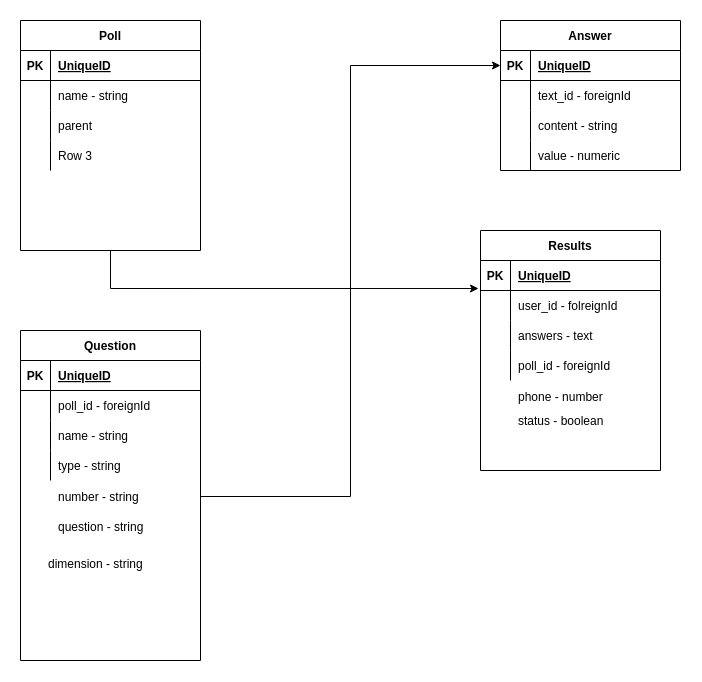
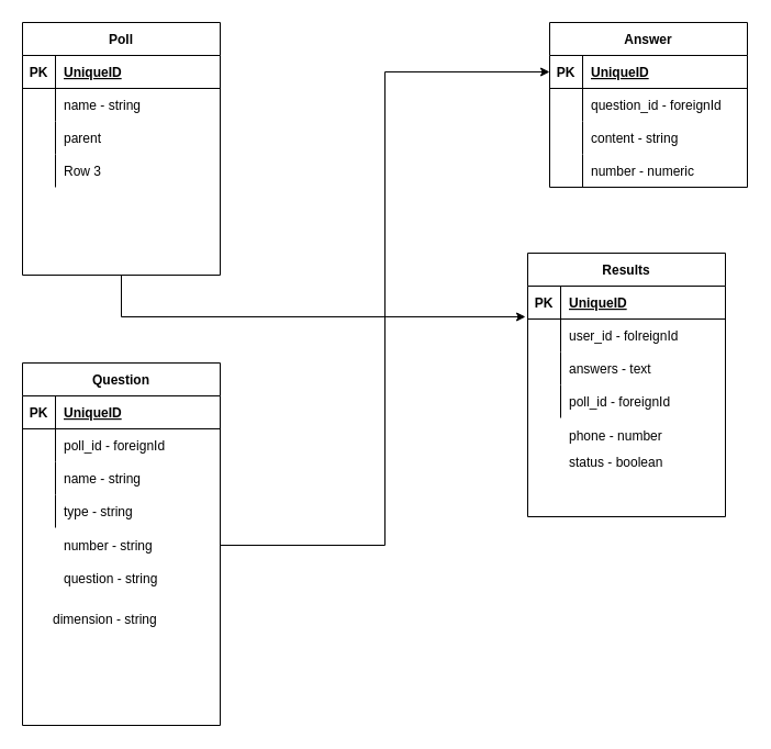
  <mxCell id="0" />
  <mxCell id="1" parent="0" />
  <mxCell id="2" style="edgeStyle=orthogonalEdgeStyle;rounded=0;orthogonalLoop=1;jettySize=auto;html=1;entryX=-0.011;entryY=0.933;entryDx=0;entryDy=0;entryPerimeter=0;" parent="1" source="3" target="49" edge="1"><mxGeometry relative="1" as="geometry" /></mxCell>
  <mxCell id="3" value="Poll" style="shape=table;startSize=30;container=1;collapsible=1;childLayout=tableLayout;fixedRows=1;rowLines=0;fontStyle=1;align=center;resizeLast=1;" parent="1" vertex="1"><mxGeometry x="20" y="20" width="180" height="230" as="geometry"><mxRectangle x="40" y="40" width="70" height="30" as="alternateBounds" /></mxGeometry></mxCell>
  <mxCell id="4" value="" style="shape=tableRow;horizontal=0;startSize=0;swimlaneHead=0;swimlaneBody=0;fillColor=none;collapsible=0;dropTarget=0;points=[[0,0.5],[1,0.5]];portConstraint=eastwest;top=0;left=0;right=0;bottom=1;" parent="3" vertex="1"><mxGeometry y="30" width="180" height="30" as="geometry" /></mxCell>
  <mxCell id="5" value="PK" style="shape=partialRectangle;connectable=0;fillColor=none;top=0;left=0;bottom=0;right=0;fontStyle=1;overflow=hidden;" parent="4" vertex="1"><mxGeometry width="30" height="30" as="geometry"><mxRectangle width="30" height="30" as="alternateBounds" /></mxGeometry></mxCell>
  <mxCell id="6" value="UniqueID" style="shape=partialRectangle;connectable=0;fillColor=none;top=0;left=0;bottom=0;right=0;align=left;spacingLeft=6;fontStyle=5;overflow=hidden;" parent="4" vertex="1"><mxGeometry x="30" width="150" height="30" as="geometry"><mxRectangle width="150" height="30" as="alternateBounds" /></mxGeometry></mxCell>
  <mxCell id="7" value="" style="shape=tableRow;horizontal=0;startSize=0;swimlaneHead=0;swimlaneBody=0;fillColor=none;collapsible=0;dropTarget=0;points=[[0,0.5],[1,0.5]];portConstraint=eastwest;top=0;left=0;right=0;bottom=0;" parent="3" vertex="1"><mxGeometry y="60" width="180" height="30" as="geometry" /></mxCell>
  <mxCell id="8" value="" style="shape=partialRectangle;connectable=0;fillColor=none;top=0;left=0;bottom=0;right=0;editable=1;overflow=hidden;" parent="7" vertex="1"><mxGeometry width="30" height="30" as="geometry"><mxRectangle width="30" height="30" as="alternateBounds" /></mxGeometry></mxCell>
  <mxCell id="9" value="name - string" style="shape=partialRectangle;connectable=0;fillColor=none;top=0;left=0;bottom=0;right=0;align=left;spacingLeft=6;overflow=hidden;" parent="7" vertex="1"><mxGeometry x="30" width="150" height="30" as="geometry"><mxRectangle width="150" height="30" as="alternateBounds" /></mxGeometry></mxCell>
  <mxCell id="10" value="" style="shape=tableRow;horizontal=0;startSize=0;swimlaneHead=0;swimlaneBody=0;fillColor=none;collapsible=0;dropTarget=0;points=[[0,0.5],[1,0.5]];portConstraint=eastwest;top=0;left=0;right=0;bottom=0;" parent="3" vertex="1"><mxGeometry y="90" width="180" height="30" as="geometry" /></mxCell>
  <mxCell id="11" value="" style="shape=partialRectangle;connectable=0;fillColor=none;top=0;left=0;bottom=0;right=0;editable=1;overflow=hidden;" parent="10" vertex="1"><mxGeometry width="30" height="30" as="geometry"><mxRectangle width="30" height="30" as="alternateBounds" /></mxGeometry></mxCell>
  <mxCell id="12" value="parent" style="shape=partialRectangle;connectable=0;fillColor=none;top=0;left=0;bottom=0;right=0;align=left;spacingLeft=6;overflow=hidden;" parent="10" vertex="1"><mxGeometry x="30" width="150" height="30" as="geometry"><mxRectangle width="150" height="30" as="alternateBounds" /></mxGeometry></mxCell>
  <mxCell id="13" value="" style="shape=tableRow;horizontal=0;startSize=0;swimlaneHead=0;swimlaneBody=0;fillColor=none;collapsible=0;dropTarget=0;points=[[0,0.5],[1,0.5]];portConstraint=eastwest;top=0;left=0;right=0;bottom=0;" parent="3" vertex="1"><mxGeometry y="120" width="180" height="30" as="geometry" /></mxCell>
  <mxCell id="14" value="" style="shape=partialRectangle;connectable=0;fillColor=none;top=0;left=0;bottom=0;right=0;editable=1;overflow=hidden;" parent="13" vertex="1"><mxGeometry width="30" height="30" as="geometry"><mxRectangle width="30" height="30" as="alternateBounds" /></mxGeometry></mxCell>
  <mxCell id="15" value="Row 3" style="shape=partialRectangle;connectable=0;fillColor=none;top=0;left=0;bottom=0;right=0;align=left;spacingLeft=6;overflow=hidden;" parent="13" vertex="1"><mxGeometry x="30" width="150" height="30" as="geometry"><mxRectangle width="150" height="30" as="alternateBounds" /></mxGeometry></mxCell>
  <mxCell id="16" value="Question" style="shape=table;startSize=30;container=1;collapsible=1;childLayout=tableLayout;fixedRows=1;rowLines=0;fontStyle=1;align=center;resizeLast=1;" parent="1" vertex="1"><mxGeometry x="20" y="330" width="180" height="330" as="geometry"><mxRectangle x="40" y="40" width="70" height="30" as="alternateBounds" /></mxGeometry></mxCell>
  <mxCell id="17" value="" style="shape=tableRow;horizontal=0;startSize=0;swimlaneHead=0;swimlaneBody=0;fillColor=none;collapsible=0;dropTarget=0;points=[[0,0.5],[1,0.5]];portConstraint=eastwest;top=0;left=0;right=0;bottom=1;" parent="16" vertex="1"><mxGeometry y="30" width="180" height="30" as="geometry" /></mxCell>
  <mxCell id="18" value="PK" style="shape=partialRectangle;connectable=0;fillColor=none;top=0;left=0;bottom=0;right=0;fontStyle=1;overflow=hidden;" parent="17" vertex="1"><mxGeometry width="30" height="30" as="geometry"><mxRectangle width="30" height="30" as="alternateBounds" /></mxGeometry></mxCell>
  <mxCell id="19" value="UniqueID" style="shape=partialRectangle;connectable=0;fillColor=none;top=0;left=0;bottom=0;right=0;align=left;spacingLeft=6;fontStyle=5;overflow=hidden;" parent="17" vertex="1"><mxGeometry x="30" width="150" height="30" as="geometry"><mxRectangle width="150" height="30" as="alternateBounds" /></mxGeometry></mxCell>
  <mxCell id="20" value="" style="shape=tableRow;horizontal=0;startSize=0;swimlaneHead=0;swimlaneBody=0;fillColor=none;collapsible=0;dropTarget=0;points=[[0,0.5],[1,0.5]];portConstraint=eastwest;top=0;left=0;right=0;bottom=0;" parent="16" vertex="1"><mxGeometry y="60" width="180" height="30" as="geometry" /></mxCell>
  <mxCell id="21" value="" style="shape=partialRectangle;connectable=0;fillColor=none;top=0;left=0;bottom=0;right=0;editable=1;overflow=hidden;" parent="20" vertex="1"><mxGeometry width="30" height="30" as="geometry"><mxRectangle width="30" height="30" as="alternateBounds" /></mxGeometry></mxCell>
  <mxCell id="22" value="poll_id - foreignId" style="shape=partialRectangle;connectable=0;fillColor=none;top=0;left=0;bottom=0;right=0;align=left;spacingLeft=6;overflow=hidden;" parent="20" vertex="1"><mxGeometry x="30" width="150" height="30" as="geometry"><mxRectangle width="150" height="30" as="alternateBounds" /></mxGeometry></mxCell>
  <mxCell id="23" value="" style="shape=tableRow;horizontal=0;startSize=0;swimlaneHead=0;swimlaneBody=0;fillColor=none;collapsible=0;dropTarget=0;points=[[0,0.5],[1,0.5]];portConstraint=eastwest;top=0;left=0;right=0;bottom=0;" parent="16" vertex="1"><mxGeometry y="90" width="180" height="30" as="geometry" /></mxCell>
  <mxCell id="24" value="" style="shape=partialRectangle;connectable=0;fillColor=none;top=0;left=0;bottom=0;right=0;editable=1;overflow=hidden;" parent="23" vertex="1"><mxGeometry width="30" height="30" as="geometry"><mxRectangle width="30" height="30" as="alternateBounds" /></mxGeometry></mxCell>
  <mxCell id="25" value="name - string" style="shape=partialRectangle;connectable=0;fillColor=none;top=0;left=0;bottom=0;right=0;align=left;spacingLeft=6;overflow=hidden;" parent="23" vertex="1"><mxGeometry x="30" width="150" height="30" as="geometry"><mxRectangle width="150" height="30" as="alternateBounds" /></mxGeometry></mxCell>
  <mxCell id="26" value="" style="shape=tableRow;horizontal=0;startSize=0;swimlaneHead=0;swimlaneBody=0;fillColor=none;collapsible=0;dropTarget=0;points=[[0,0.5],[1,0.5]];portConstraint=eastwest;top=0;left=0;right=0;bottom=0;" parent="16" vertex="1"><mxGeometry y="120" width="180" height="30" as="geometry" /></mxCell>
  <mxCell id="27" value="" style="shape=partialRectangle;connectable=0;fillColor=none;top=0;left=0;bottom=0;right=0;editable=1;overflow=hidden;" parent="26" vertex="1"><mxGeometry width="30" height="30" as="geometry"><mxRectangle width="30" height="30" as="alternateBounds" /></mxGeometry></mxCell>
  <mxCell id="28" value="type - string" style="shape=partialRectangle;connectable=0;fillColor=none;top=0;left=0;bottom=0;right=0;align=left;spacingLeft=6;overflow=hidden;" parent="26" vertex="1"><mxGeometry x="30" width="150" height="30" as="geometry"><mxRectangle width="150" height="30" as="alternateBounds" /></mxGeometry></mxCell>
  <mxCell id="29" style="edgeStyle=orthogonalEdgeStyle;rounded=0;orthogonalLoop=1;jettySize=auto;html=1;entryX=0;entryY=0.5;entryDx=0;entryDy=0;" parent="1" source="30" target="36" edge="1"><mxGeometry relative="1" as="geometry" /></mxCell>
  <mxCell id="30" value="" style="shape=tableRow;horizontal=0;startSize=0;swimlaneHead=0;swimlaneBody=0;fillColor=none;collapsible=0;dropTarget=0;points=[[0,0.5],[1,0.5]];portConstraint=eastwest;top=0;left=0;right=0;bottom=0;" parent="1" vertex="1"><mxGeometry x="20" y="481" width="180" height="30" as="geometry" /></mxCell>
  <mxCell id="31" value="" style="shape=partialRectangle;connectable=0;fillColor=none;top=0;left=0;bottom=0;right=0;editable=1;overflow=hidden;" parent="30" vertex="1"><mxGeometry width="30" height="30" as="geometry"><mxRectangle width="30" height="30" as="alternateBounds" /></mxGeometry></mxCell>
  <mxCell id="32" value="number - string" style="shape=partialRectangle;connectable=0;fillColor=none;top=0;left=0;bottom=0;right=0;align=left;spacingLeft=6;overflow=hidden;" parent="30" vertex="1"><mxGeometry x="30" width="150" height="30" as="geometry"><mxRectangle width="150" height="30" as="alternateBounds" /></mxGeometry></mxCell>
  <mxCell id="33" value="question - string" style="shape=partialRectangle;connectable=0;fillColor=none;top=0;left=0;bottom=0;right=0;align=left;spacingLeft=6;overflow=hidden;" parent="1" vertex="1"><mxGeometry x="50" y="511" width="150" height="30" as="geometry"><mxRectangle width="150" height="30" as="alternateBounds" /></mxGeometry></mxCell>
  <mxCell id="34" value="dimension - string" style="shape=partialRectangle;connectable=0;fillColor=none;top=0;left=0;bottom=0;right=0;align=left;spacingLeft=6;overflow=hidden;" parent="1" vertex="1"><mxGeometry x="40" y="548" width="150" height="30" as="geometry"><mxRectangle width="150" height="30" as="alternateBounds" /></mxGeometry></mxCell>
  <mxCell id="35" value="Answer" style="shape=table;startSize=30;container=1;collapsible=1;childLayout=tableLayout;fixedRows=1;rowLines=0;fontStyle=1;align=center;resizeLast=1;" parent="1" vertex="1"><mxGeometry x="500" y="20" width="180" height="150" as="geometry" /></mxCell>
  <mxCell id="36" value="" style="shape=tableRow;horizontal=0;startSize=0;swimlaneHead=0;swimlaneBody=0;fillColor=none;collapsible=0;dropTarget=0;points=[[0,0.5],[1,0.5]];portConstraint=eastwest;top=0;left=0;right=0;bottom=1;" parent="35" vertex="1"><mxGeometry y="30" width="180" height="30" as="geometry" /></mxCell>
  <mxCell id="37" value="PK" style="shape=partialRectangle;connectable=0;fillColor=none;top=0;left=0;bottom=0;right=0;fontStyle=1;overflow=hidden;" parent="36" vertex="1"><mxGeometry width="30" height="30" as="geometry"><mxRectangle width="30" height="30" as="alternateBounds" /></mxGeometry></mxCell>
  <mxCell id="38" value="UniqueID" style="shape=partialRectangle;connectable=0;fillColor=none;top=0;left=0;bottom=0;right=0;align=left;spacingLeft=6;fontStyle=5;overflow=hidden;" parent="36" vertex="1"><mxGeometry x="30" width="150" height="30" as="geometry"><mxRectangle width="150" height="30" as="alternateBounds" /></mxGeometry></mxCell>
  <mxCell id="39" value="" style="shape=tableRow;horizontal=0;startSize=0;swimlaneHead=0;swimlaneBody=0;fillColor=none;collapsible=0;dropTarget=0;points=[[0,0.5],[1,0.5]];portConstraint=eastwest;top=0;left=0;right=0;bottom=0;" parent="35" vertex="1"><mxGeometry y="60" width="180" height="30" as="geometry" /></mxCell>
  <mxCell id="40" value="" style="shape=partialRectangle;connectable=0;fillColor=none;top=0;left=0;bottom=0;right=0;editable=1;overflow=hidden;" parent="39" vertex="1"><mxGeometry width="30" height="30" as="geometry"><mxRectangle width="30" height="30" as="alternateBounds" /></mxGeometry></mxCell>
- <mxCell id="41" value="text_id - foreignId" style="shape=partialRectangle;connectable=0;fillColor=none;top=0;left=0;bottom=0;right=0;align=left;spacingLeft=6;overflow=hidden;" parent="39" vertex="1"><mxGeometry x="30" width="150" height="30" as="geometry"><mxRectangle width="150" height="30" as="alternateBounds" /></mxGeometry></mxCell>
+ <mxCell id="41" value="question_id - foreignId" style="shape=partialRectangle;connectable=0;fillColor=none;top=0;left=0;bottom=0;right=0;align=left;spacingLeft=6;overflow=hidden;" parent="39" vertex="1"><mxGeometry x="30" width="150" height="30" as="geometry"><mxRectangle width="150" height="30" as="alternateBounds" /></mxGeometry></mxCell>
  <mxCell id="42" value="" style="shape=tableRow;horizontal=0;startSize=0;swimlaneHead=0;swimlaneBody=0;fillColor=none;collapsible=0;dropTarget=0;points=[[0,0.5],[1,0.5]];portConstraint=eastwest;top=0;left=0;right=0;bottom=0;" parent="35" vertex="1"><mxGeometry y="90" width="180" height="30" as="geometry" /></mxCell>
  <mxCell id="43" value="" style="shape=partialRectangle;connectable=0;fillColor=none;top=0;left=0;bottom=0;right=0;editable=1;overflow=hidden;" parent="42" vertex="1"><mxGeometry width="30" height="30" as="geometry"><mxRectangle width="30" height="30" as="alternateBounds" /></mxGeometry></mxCell>
  <mxCell id="44" value="content - string" style="shape=partialRectangle;connectable=0;fillColor=none;top=0;left=0;bottom=0;right=0;align=left;spacingLeft=6;overflow=hidden;" parent="42" vertex="1"><mxGeometry x="30" width="150" height="30" as="geometry"><mxRectangle width="150" height="30" as="alternateBounds" /></mxGeometry></mxCell>
  <mxCell id="45" value="" style="shape=tableRow;horizontal=0;startSize=0;swimlaneHead=0;swimlaneBody=0;fillColor=none;collapsible=0;dropTarget=0;points=[[0,0.5],[1,0.5]];portConstraint=eastwest;top=0;left=0;right=0;bottom=0;" parent="35" vertex="1"><mxGeometry y="120" width="180" height="30" as="geometry" /></mxCell>
  <mxCell id="46" value="" style="shape=partialRectangle;connectable=0;fillColor=none;top=0;left=0;bottom=0;right=0;editable=1;overflow=hidden;" parent="45" vertex="1"><mxGeometry width="30" height="30" as="geometry"><mxRectangle width="30" height="30" as="alternateBounds" /></mxGeometry></mxCell>
- <mxCell id="47" value="value - numeric" style="shape=partialRectangle;connectable=0;fillColor=none;top=0;left=0;bottom=0;right=0;align=left;spacingLeft=6;overflow=hidden;" parent="45" vertex="1"><mxGeometry x="30" width="150" height="30" as="geometry"><mxRectangle width="150" height="30" as="alternateBounds" /></mxGeometry></mxCell>
+ <mxCell id="47" value="number - numeric" style="shape=partialRectangle;connectable=0;fillColor=none;top=0;left=0;bottom=0;right=0;align=left;spacingLeft=6;overflow=hidden;" parent="45" vertex="1"><mxGeometry x="30" width="150" height="30" as="geometry"><mxRectangle width="150" height="30" as="alternateBounds" /></mxGeometry></mxCell>
  <mxCell id="48" value="Results" style="shape=table;startSize=30;container=1;collapsible=1;childLayout=tableLayout;fixedRows=1;rowLines=0;fontStyle=1;align=center;resizeLast=1;" parent="1" vertex="1"><mxGeometry x="480" y="230" width="180" height="240" as="geometry" /></mxCell>
  <mxCell id="49" value="" style="shape=tableRow;horizontal=0;startSize=0;swimlaneHead=0;swimlaneBody=0;fillColor=none;collapsible=0;dropTarget=0;points=[[0,0.5],[1,0.5]];portConstraint=eastwest;top=0;left=0;right=0;bottom=1;" parent="48" vertex="1"><mxGeometry y="30" width="180" height="30" as="geometry" /></mxCell>
  <mxCell id="50" value="PK" style="shape=partialRectangle;connectable=0;fillColor=none;top=0;left=0;bottom=0;right=0;fontStyle=1;overflow=hidden;" parent="49" vertex="1"><mxGeometry width="30" height="30" as="geometry"><mxRectangle width="30" height="30" as="alternateBounds" /></mxGeometry></mxCell>
  <mxCell id="51" value="UniqueID" style="shape=partialRectangle;connectable=0;fillColor=none;top=0;left=0;bottom=0;right=0;align=left;spacingLeft=6;fontStyle=5;overflow=hidden;" parent="49" vertex="1"><mxGeometry x="30" width="150" height="30" as="geometry"><mxRectangle width="150" height="30" as="alternateBounds" /></mxGeometry></mxCell>
  <mxCell id="52" value="" style="shape=tableRow;horizontal=0;startSize=0;swimlaneHead=0;swimlaneBody=0;fillColor=none;collapsible=0;dropTarget=0;points=[[0,0.5],[1,0.5]];portConstraint=eastwest;top=0;left=0;right=0;bottom=0;" parent="48" vertex="1"><mxGeometry y="60" width="180" height="30" as="geometry" /></mxCell>
  <mxCell id="53" value="" style="shape=partialRectangle;connectable=0;fillColor=none;top=0;left=0;bottom=0;right=0;editable=1;overflow=hidden;" parent="52" vertex="1"><mxGeometry width="30" height="30" as="geometry"><mxRectangle width="30" height="30" as="alternateBounds" /></mxGeometry></mxCell>
  <mxCell id="54" value="user_id - folreignId" style="shape=partialRectangle;connectable=0;fillColor=none;top=0;left=0;bottom=0;right=0;align=left;spacingLeft=6;overflow=hidden;" parent="52" vertex="1"><mxGeometry x="30" width="150" height="30" as="geometry"><mxRectangle width="150" height="30" as="alternateBounds" /></mxGeometry></mxCell>
  <mxCell id="55" value="" style="shape=tableRow;horizontal=0;startSize=0;swimlaneHead=0;swimlaneBody=0;fillColor=none;collapsible=0;dropTarget=0;points=[[0,0.5],[1,0.5]];portConstraint=eastwest;top=0;left=0;right=0;bottom=0;" parent="48" vertex="1"><mxGeometry y="90" width="180" height="30" as="geometry" /></mxCell>
  <mxCell id="56" value="" style="shape=partialRectangle;connectable=0;fillColor=none;top=0;left=0;bottom=0;right=0;editable=1;overflow=hidden;" parent="55" vertex="1"><mxGeometry width="30" height="30" as="geometry"><mxRectangle width="30" height="30" as="alternateBounds" /></mxGeometry></mxCell>
  <mxCell id="57" value="answers - text" style="shape=partialRectangle;connectable=0;fillColor=none;top=0;left=0;bottom=0;right=0;align=left;spacingLeft=6;overflow=hidden;" parent="55" vertex="1"><mxGeometry x="30" width="150" height="30" as="geometry"><mxRectangle width="150" height="30" as="alternateBounds" /></mxGeometry></mxCell>
  <mxCell id="58" value="" style="shape=tableRow;horizontal=0;startSize=0;swimlaneHead=0;swimlaneBody=0;fillColor=none;collapsible=0;dropTarget=0;points=[[0,0.5],[1,0.5]];portConstraint=eastwest;top=0;left=0;right=0;bottom=0;" parent="48" vertex="1"><mxGeometry y="120" width="180" height="30" as="geometry" /></mxCell>
  <mxCell id="59" value="" style="shape=partialRectangle;connectable=0;fillColor=none;top=0;left=0;bottom=0;right=0;editable=1;overflow=hidden;" parent="58" vertex="1"><mxGeometry width="30" height="30" as="geometry"><mxRectangle width="30" height="30" as="alternateBounds" /></mxGeometry></mxCell>
  <mxCell id="60" value="poll_id - foreignId" style="shape=partialRectangle;connectable=0;fillColor=none;top=0;left=0;bottom=0;right=0;align=left;spacingLeft=6;overflow=hidden;" parent="58" vertex="1"><mxGeometry x="30" width="150" height="30" as="geometry"><mxRectangle width="150" height="30" as="alternateBounds" /></mxGeometry></mxCell>
  <mxCell id="61" value="phone - number" style="shape=partialRectangle;connectable=0;fillColor=none;top=0;left=0;bottom=0;right=0;align=left;spacingLeft=6;overflow=hidden;" parent="1" vertex="1"><mxGeometry x="510" y="381" width="150" height="30" as="geometry"><mxRectangle width="150" height="30" as="alternateBounds" /></mxGeometry></mxCell>
  <mxCell id="62" value="status - boolean" style="shape=partialRectangle;connectable=0;fillColor=none;top=0;left=0;bottom=0;right=0;align=left;spacingLeft=6;overflow=hidden;" parent="1" vertex="1"><mxGeometry x="510" y="405" width="150" height="30" as="geometry"><mxRectangle width="150" height="30" as="alternateBounds" /></mxGeometry></mxCell>
